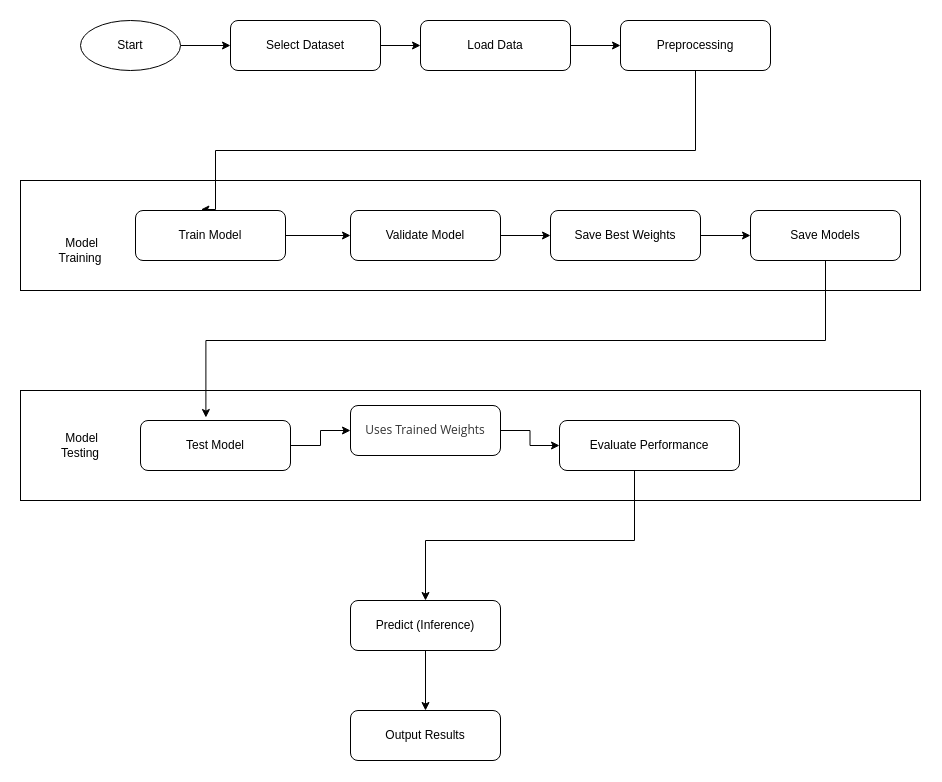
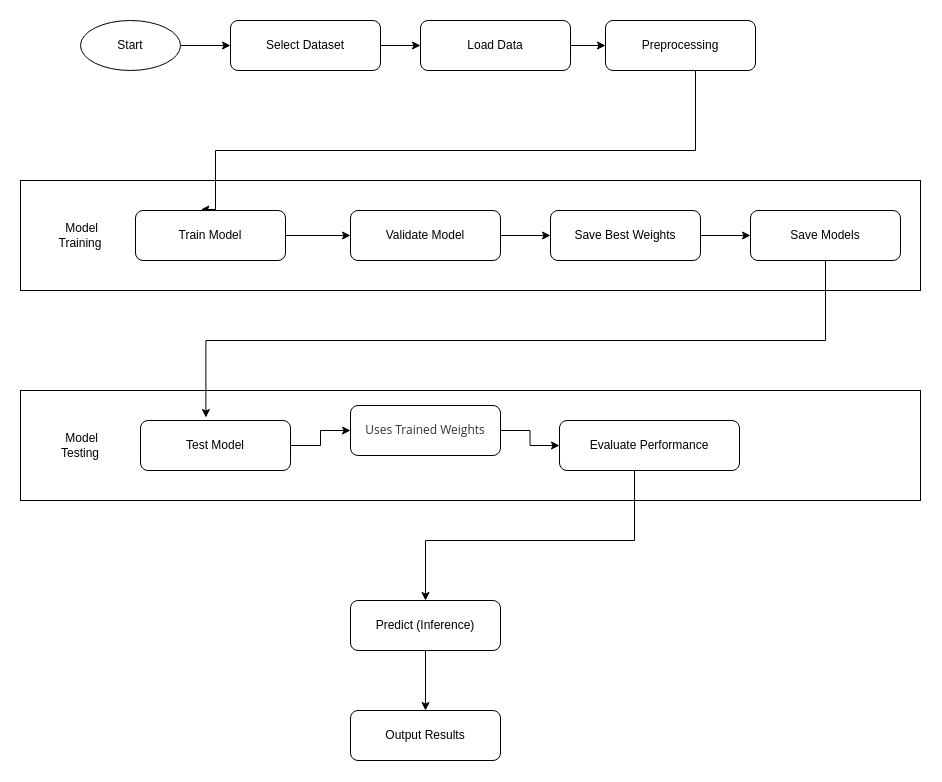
  <mxCell id="0" />
  <mxCell id="1" parent="0" />
  <mxCell id="2" value="" style="rounded=0;whiteSpace=wrap;html=1;" vertex="1" parent="1"><mxGeometry x="20" y="390" width="900" height="110" as="geometry" /></mxCell>
  <mxCell id="3" value="" style="rounded=0;whiteSpace=wrap;html=1;" vertex="1" parent="1"><mxGeometry x="20" y="180" width="900" height="110" as="geometry" /></mxCell>
  <mxCell id="4" value="" style="edgeStyle=orthogonalEdgeStyle;rounded=0;orthogonalLoop=1;jettySize=auto;html=1;" edge="1" parent="1" source="5" target="22"><mxGeometry relative="1" as="geometry" /></mxCell>
  <mxCell id="5" value="Start" style="ellipse;whiteSpace=wrap;html=1;" vertex="1" parent="1"><mxGeometry x="80" y="20" width="100" height="50" as="geometry" /></mxCell>
  <mxCell id="6" value="Load Data" style="rounded=1;whiteSpace=wrap;html=1;" vertex="1" parent="1"><mxGeometry x="420" y="20" width="150" height="50" as="geometry" /></mxCell>
  <mxCell id="7" style="edgeStyle=orthogonalEdgeStyle;rounded=0;orthogonalLoop=1;jettySize=auto;html=1;entryX=0.436;entryY=-0.02;entryDx=0;entryDy=0;entryPerimeter=0;" edge="1" parent="1" source="8" target="9"><mxGeometry relative="1" as="geometry"><mxPoint x="695" y="140" as="targetPoint" /><Array as="points"><mxPoint x="695" y="150" /><mxPoint x="215" y="150" /></Array></mxGeometry></mxCell>
- <mxCell id="8" value="Preprocessing" style="rounded=1;whiteSpace=wrap;html=1;" vertex="1" parent="1"><mxGeometry x="620" y="20" width="150" height="50" as="geometry" /></mxCell>
+ <mxCell id="8" value="Preprocessing" style="rounded=1;whiteSpace=wrap;html=1;" vertex="1" parent="1"><mxGeometry x="605" y="20" width="150" height="50" as="geometry" /></mxCell>
  <mxCell id="9" value="Train Model" style="rounded=1;whiteSpace=wrap;html=1;" vertex="1" parent="1"><mxGeometry x="135" y="210" width="150" height="50" as="geometry" /></mxCell>
  <mxCell id="10" value="Validate Model" style="rounded=1;whiteSpace=wrap;html=1;" vertex="1" parent="1"><mxGeometry x="350" y="210" width="150" height="50" as="geometry" /></mxCell>
  <mxCell id="11" value="" style="edgeStyle=orthogonalEdgeStyle;rounded=0;orthogonalLoop=1;jettySize=auto;html=1;" edge="1" parent="1" source="12" target="24"><mxGeometry relative="1" as="geometry" /></mxCell>
  <mxCell id="12" value="Save Best Weights" style="rounded=1;whiteSpace=wrap;html=1;" vertex="1" parent="1"><mxGeometry x="550" y="210" width="150" height="50" as="geometry" /></mxCell>
  <mxCell id="13" value="" style="edgeStyle=orthogonalEdgeStyle;rounded=0;orthogonalLoop=1;jettySize=auto;html=1;" edge="1" parent="1" source="14" target="28"><mxGeometry relative="1" as="geometry" /></mxCell>
  <mxCell id="14" value="Test Model" style="rounded=1;whiteSpace=wrap;html=1;" vertex="1" parent="1"><mxGeometry x="140" y="420" width="150" height="50" as="geometry" /></mxCell>
  <mxCell id="15" value="Predict (Inference)" style="rounded=1;whiteSpace=wrap;html=1;" vertex="1" parent="1"><mxGeometry x="350" y="600" width="150" height="50" as="geometry" /></mxCell>
  <mxCell id="16" value="Output Results" style="rounded=1;whiteSpace=wrap;html=1;" vertex="1" parent="1"><mxGeometry x="350" y="710" width="150" height="50" as="geometry" /></mxCell>
  <mxCell id="17" edge="1" parent="1" source="6" target="8"><mxGeometry relative="1" as="geometry" /></mxCell>
  <mxCell id="18" edge="1" parent="1" source="9" target="10"><mxGeometry relative="1" as="geometry" /></mxCell>
  <mxCell id="19" edge="1" parent="1" source="10" target="12"><mxGeometry relative="1" as="geometry" /></mxCell>
  <mxCell id="20" edge="1" parent="1" source="15" target="16"><mxGeometry relative="1" as="geometry" /></mxCell>
  <mxCell id="21" value="" style="edgeStyle=orthogonalEdgeStyle;rounded=0;orthogonalLoop=1;jettySize=auto;html=1;" edge="1" parent="1" source="22" target="6"><mxGeometry relative="1" as="geometry" /></mxCell>
  <mxCell id="22" value="Select Dataset" style="rounded=1;whiteSpace=wrap;html=1;" vertex="1" parent="1"><mxGeometry x="230" y="20" width="150" height="50" as="geometry" /></mxCell>
- <mxCell id="23" value="&amp;nbsp;Model&lt;div&gt;Training&lt;/div&gt;" style="text;html=1;align=center;verticalAlign=middle;whiteSpace=wrap;rounded=0;" vertex="1" parent="1"><mxGeometry x="50" y="235" width="60" height="30" as="geometry" /></mxCell>
+ <mxCell id="23" value="&amp;nbsp;Model&lt;div&gt;Training&lt;/div&gt;" style="text;html=1;align=center;verticalAlign=middle;whiteSpace=wrap;rounded=0;" vertex="1" parent="1"><mxGeometry x="50" y="220" width="60" height="30" as="geometry" /></mxCell>
  <mxCell id="24" value="Save Models" style="rounded=1;whiteSpace=wrap;html=1;" vertex="1" parent="1"><mxGeometry x="750" y="210" width="150" height="50" as="geometry" /></mxCell>
  <mxCell id="25" value="&amp;nbsp;Model&lt;div&gt;Testing&lt;/div&gt;" style="text;html=1;align=center;verticalAlign=middle;whiteSpace=wrap;rounded=0;" vertex="1" parent="1"><mxGeometry x="50" y="430" width="60" height="30" as="geometry" /></mxCell>
  <mxCell id="26" style="edgeStyle=orthogonalEdgeStyle;rounded=0;orthogonalLoop=1;jettySize=auto;html=1;entryX=0.436;entryY=-0.06;entryDx=0;entryDy=0;entryPerimeter=0;" edge="1" parent="1" source="24" target="14"><mxGeometry relative="1" as="geometry"><Array as="points"><mxPoint x="825" y="340" /><mxPoint x="205" y="340" /></Array></mxGeometry></mxCell>
  <mxCell id="27" value="" style="edgeStyle=orthogonalEdgeStyle;rounded=0;orthogonalLoop=1;jettySize=auto;html=1;" edge="1" parent="1" source="28" target="30"><mxGeometry relative="1" as="geometry" /></mxCell>
  <mxCell id="28" value="&lt;span style=&quot;color: rgb(51, 51, 51); font-family: &amp;quot;Open Sans&amp;quot;, &amp;quot;Clear Sans&amp;quot;, &amp;quot;Helvetica Neue&amp;quot;, Helvetica, Arial, &amp;quot;Segoe UI Emoji&amp;quot;, sans-serif; orphans: 4; text-align: left; white-space-collapse: preserve; background-color: rgb(255, 255, 255);&quot;&gt;&lt;font&gt;Uses Trained Weights&lt;/font&gt;&lt;/span&gt;" style="rounded=1;whiteSpace=wrap;html=1;" vertex="1" parent="1"><mxGeometry x="350" y="405" width="150" height="50" as="geometry" /></mxCell>
  <mxCell id="29" style="edgeStyle=orthogonalEdgeStyle;rounded=0;orthogonalLoop=1;jettySize=auto;html=1;entryX=0.5;entryY=0;entryDx=0;entryDy=0;" edge="1" parent="1" source="30" target="15"><mxGeometry relative="1" as="geometry"><Array as="points"><mxPoint x="634" y="540" /><mxPoint x="425" y="540" /></Array></mxGeometry></mxCell>
  <mxCell id="30" value="Evaluate Performance" style="rounded=1;whiteSpace=wrap;html=1;" vertex="1" parent="1"><mxGeometry x="559" y="420" width="180" height="50" as="geometry" /></mxCell>
